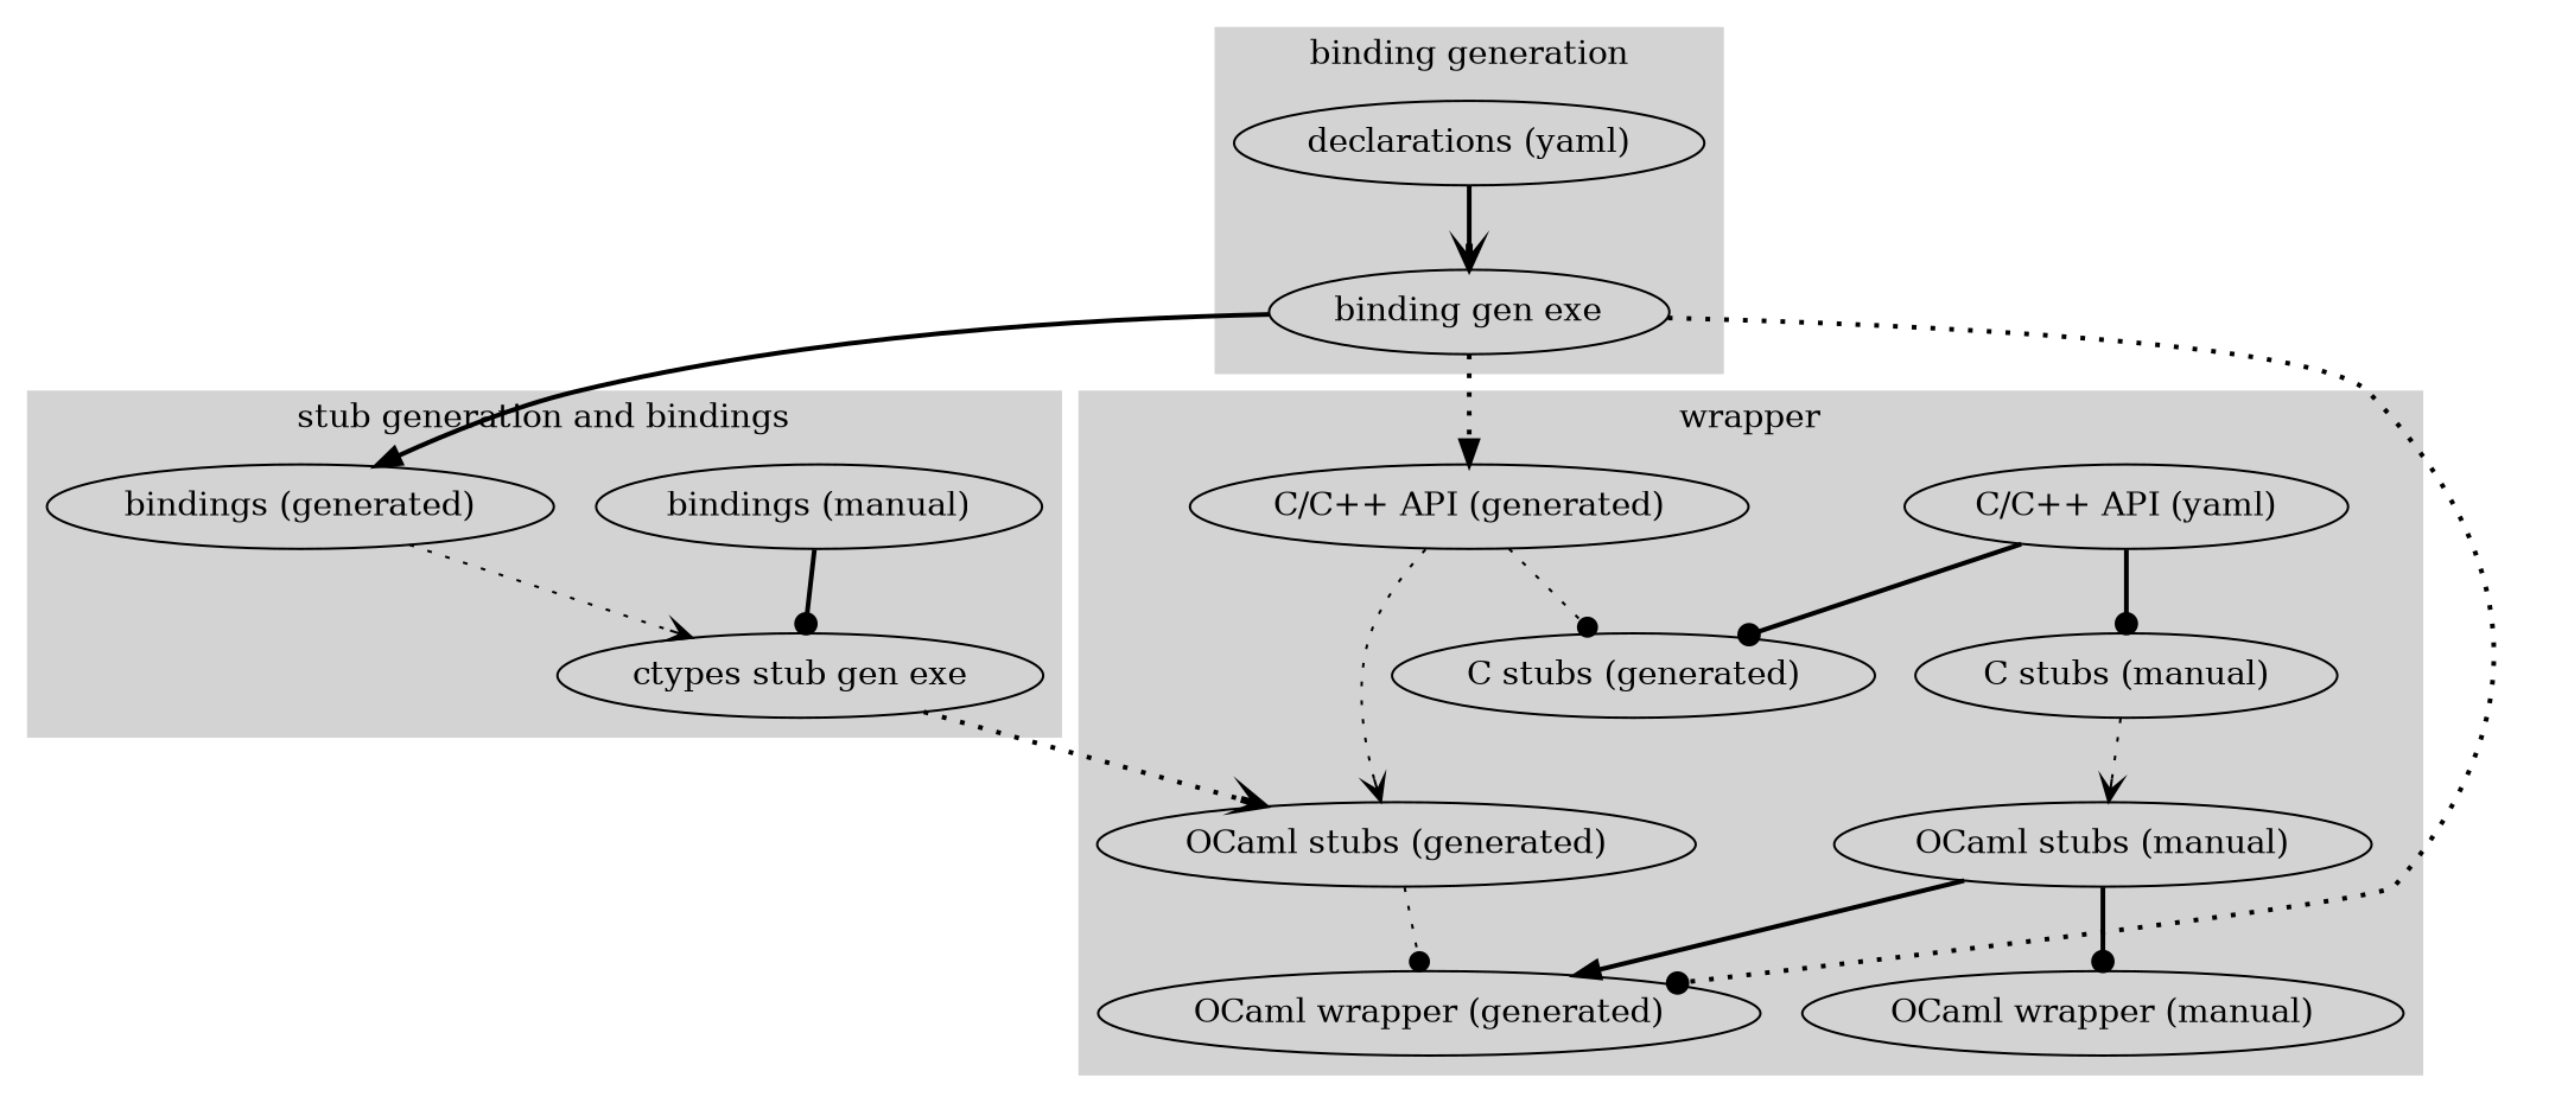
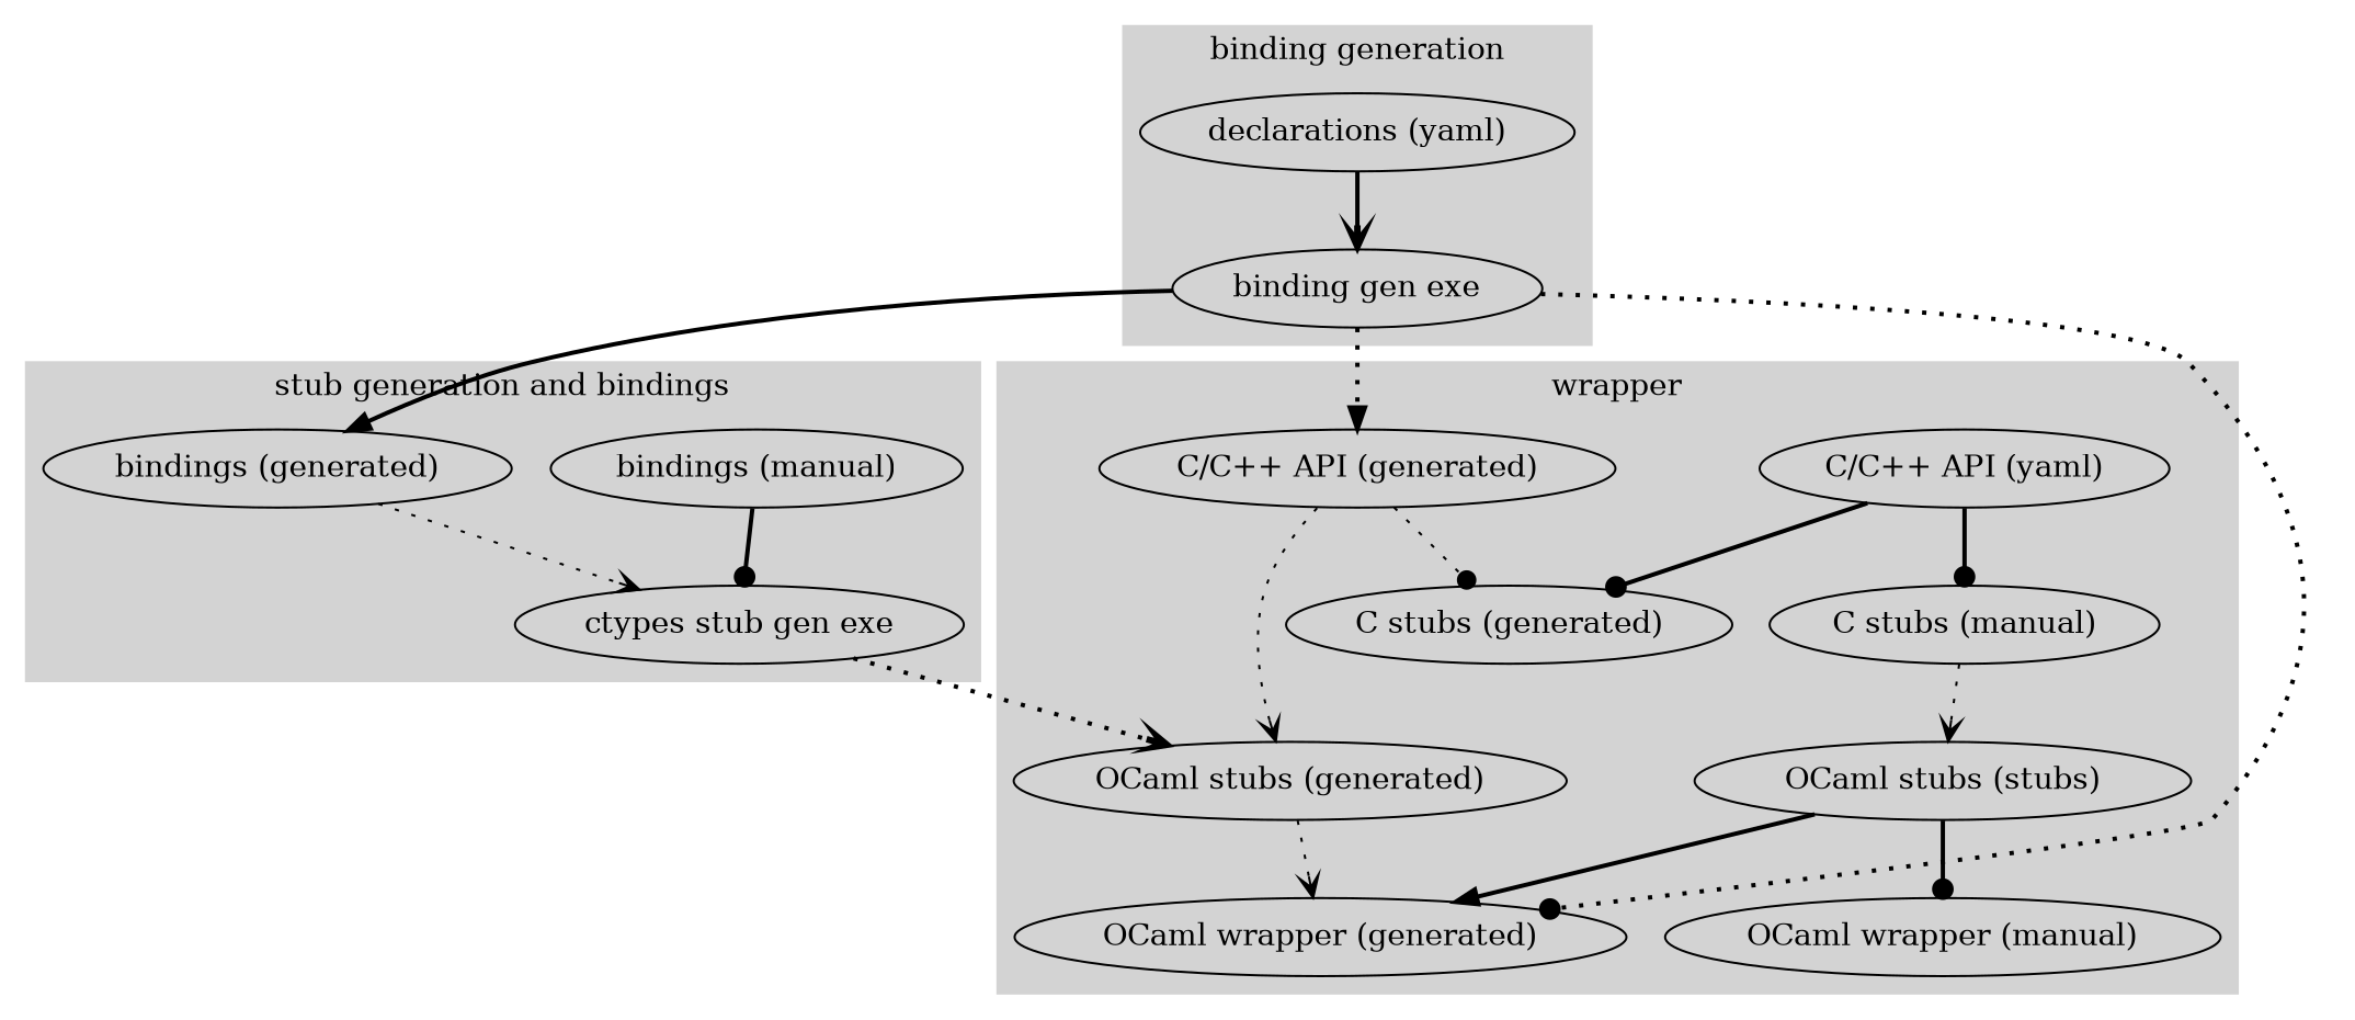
  digraph {
    edge [arrowhead=dot style=dotted]
    n1 [label="bindings (manual)"]
    n2 [label="bindings (generated)"]
    n3 [label="ctypes stub gen exe"]
    n4 [label="declarations (yaml)"]
    n5 [label="binding gen exe"]
-   n6 [group=g1 label="OCaml stubs (manual)"]
+   n6 [group=g1 label="OCaml stubs (stubs)"]
    n7 [group=g2 label="OCaml stubs (generated)"]
    n8 [group=g1 label="C stubs (manual)"]
    n9 [group=g2 label="C stubs (generated)"]
    n10 [group=g1 label="OCaml wrapper (manual)"]
    n11 [group=g2 label="OCaml wrapper (generated)"]
    n12 [group=g1 label="C/C++ API (yaml)"]
    n13 [group=g2 label="C/C++ API (generated)"]
    subgraph cluster_1 {
      color=lightgrey
      label="stub generation and bindings"
      style=filled
      n1
      n2
      n3
    }
    subgraph cluster_2 {
      color=lightgrey
      label="binding generation"
      style=filled
      n4
      n5
    }
    subgraph cluster_3 {
      color=lightgrey
      label=wrapper
      style=filled
      subgraph sub_4 {
        color=lightgrey
        label=wrapper
        rank=same
        style=filled
        n6
        n7
      }
      subgraph sub_5 {
        color=lightgrey
        label=wrapper
        rank=same
        style=filled
        n8
        n9
      }
      subgraph sub_6 {
        color=lightgrey
        label=wrapper
        rank=same
        style=filled
        n10
        n11
      }
      subgraph sub_7 {
        color=lightgrey
        label=wrapper
        rank=same
        style=filled
        n12
        n13
      }
    }
    n1 -> n3 [style=bold]
    n2 -> n3 [arrowhead=vee]
    n3 -> n7 [arrowhead=vee penwidth=2]
    n4 -> n5 [arrowhead=vee style=bold]
    n5 -> n2 [arrowhead=normal penwidth=2 style=bold]
    n5 -> n11 [penwidth=2]
    n5 -> n13 [arrowhead=normal penwidth=2]
    n6 -> n10 [style=bold]
    n6 -> n11 [arrowhead=normal style=bold]
-   n7 -> n11
+   n7 -> n11 [arrowhead=vee]
    n8 -> n6 [arrowhead=vee]
    n12 -> n8 [style=bold]
    n12 -> n9 [style=bold]
    n13 -> n7 [arrowhead=vee]
    n13 -> n9
  }
